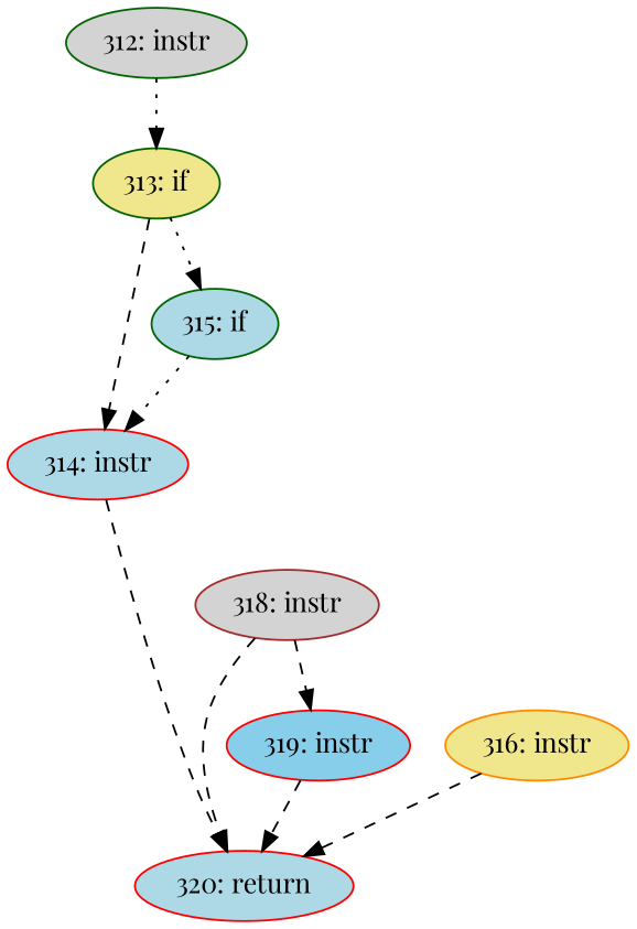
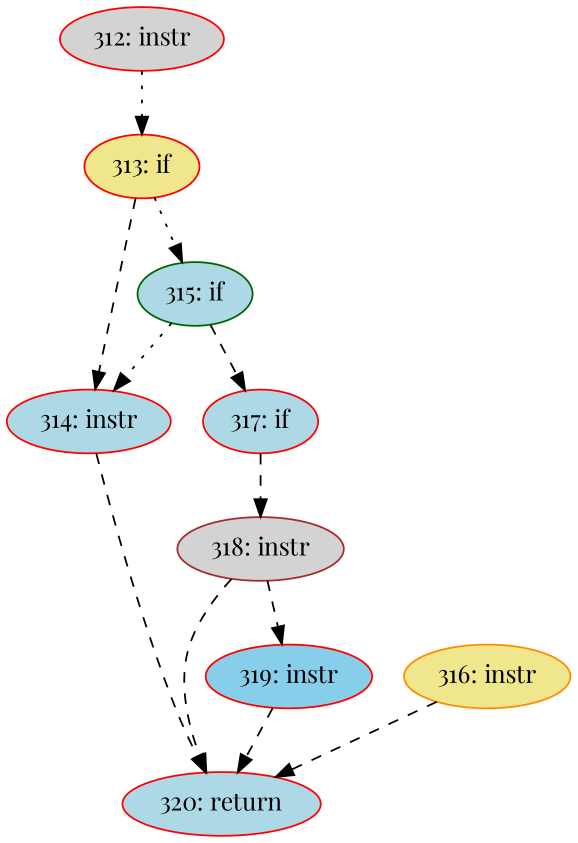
  digraph {
    fontname="Playfair Display"
    node [color=red fillcolor=lightblue fontname="Playfair Display" style=filled]
    edge [fontname="Playfair Display" style=dashed]
-   n1 [color=darkgreen fillcolor=lightgrey label="312: instr"]
-   n2 [color=darkgreen fillcolor=khaki label="313: if"]
+   n1 [fillcolor=lightgrey label="312: instr"]
+   n2 [fillcolor=khaki label="313: if"]
    n3 [label="314: instr"]
    n4 [color=darkgreen label="315: if"]
    n5 [label="320: return"]
+   n6 [label="317: if"]
    n7 [color=darkorange fillcolor=khaki label="316: instr"]
    n8 [color=brown fillcolor=lightgrey label="318: instr"]
    n9 [fillcolor=skyblue label="319: instr"]
    n1 -> n2 [style=dotted]
    n2 -> n3
    n2 -> n4 [style=dotted]
    n3 -> n5
    n4 -> n3 [style=dotted]
+   n4 -> n6
+   n6 -> n8
    n7 -> n5
    n8 -> n5
    n8 -> n9
    n9 -> n5
  }
